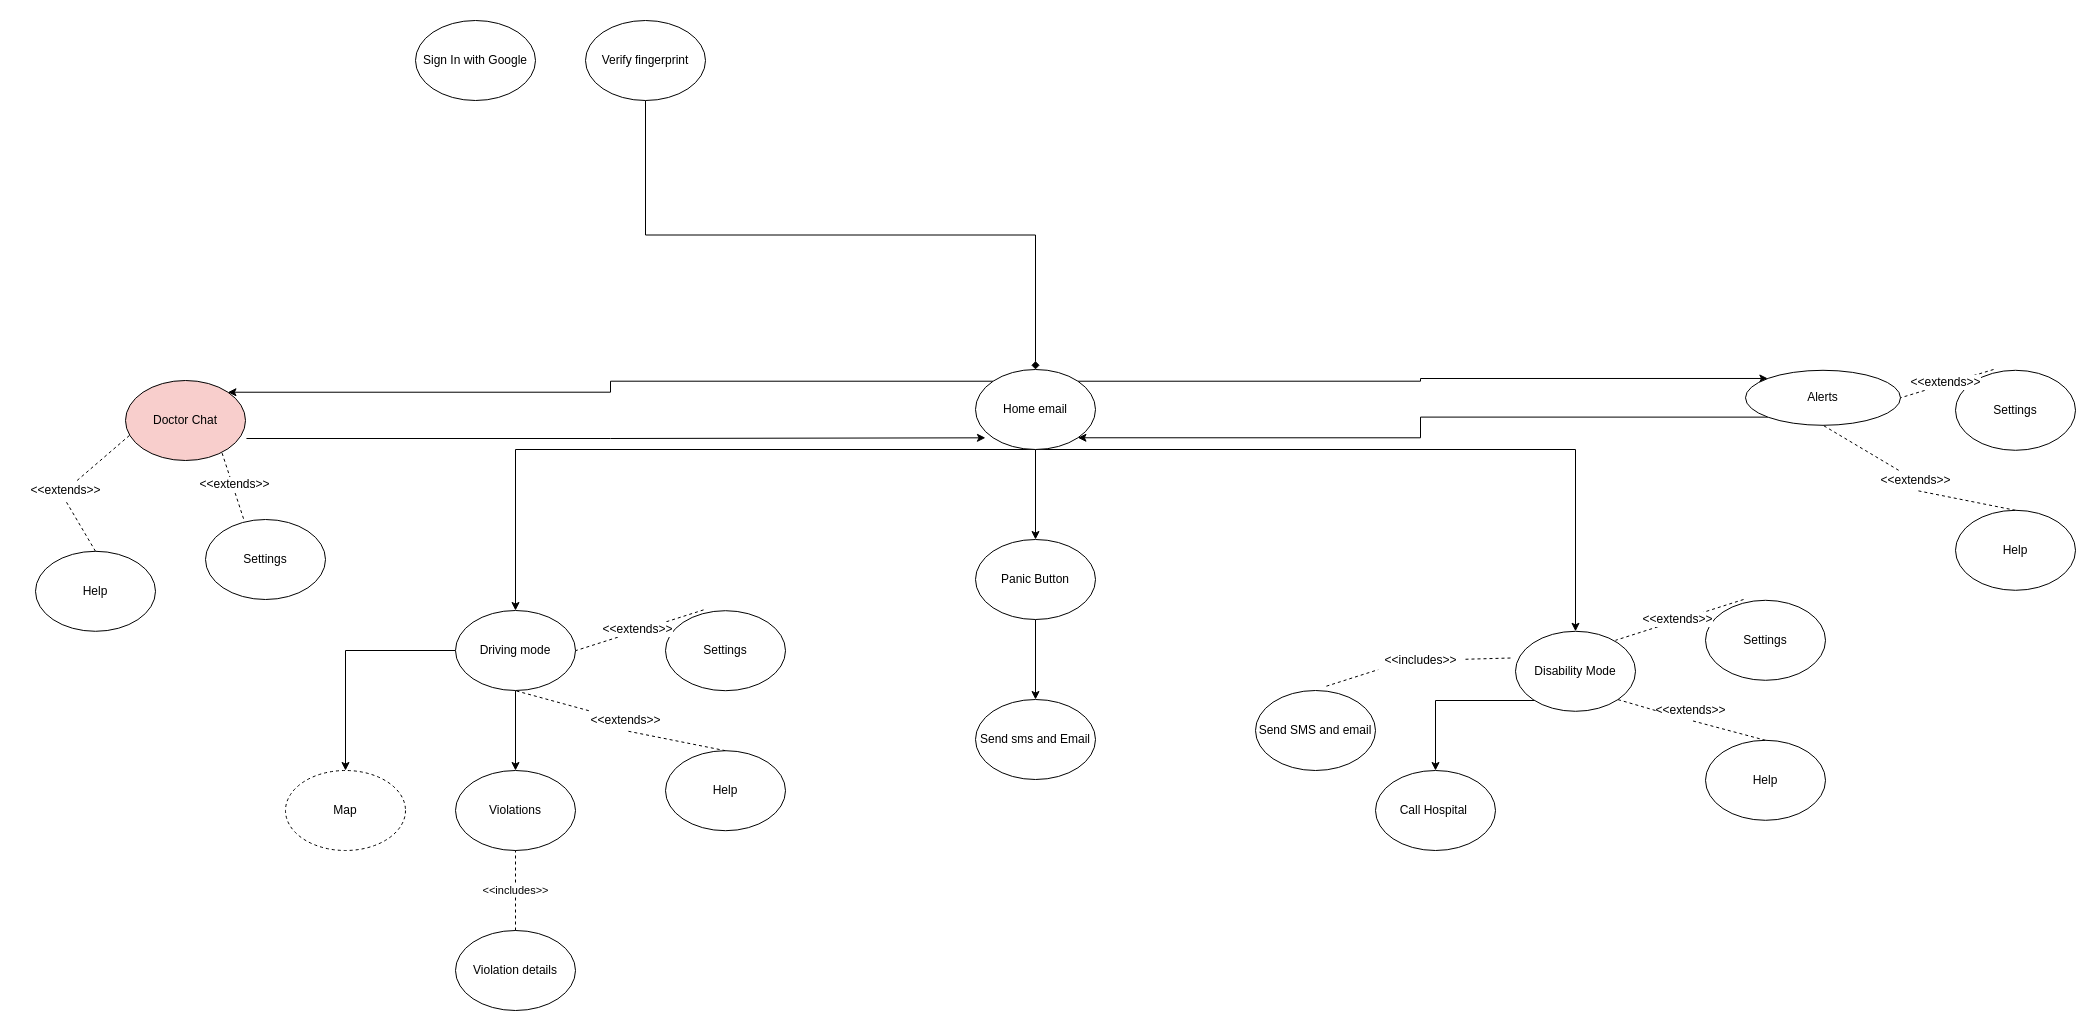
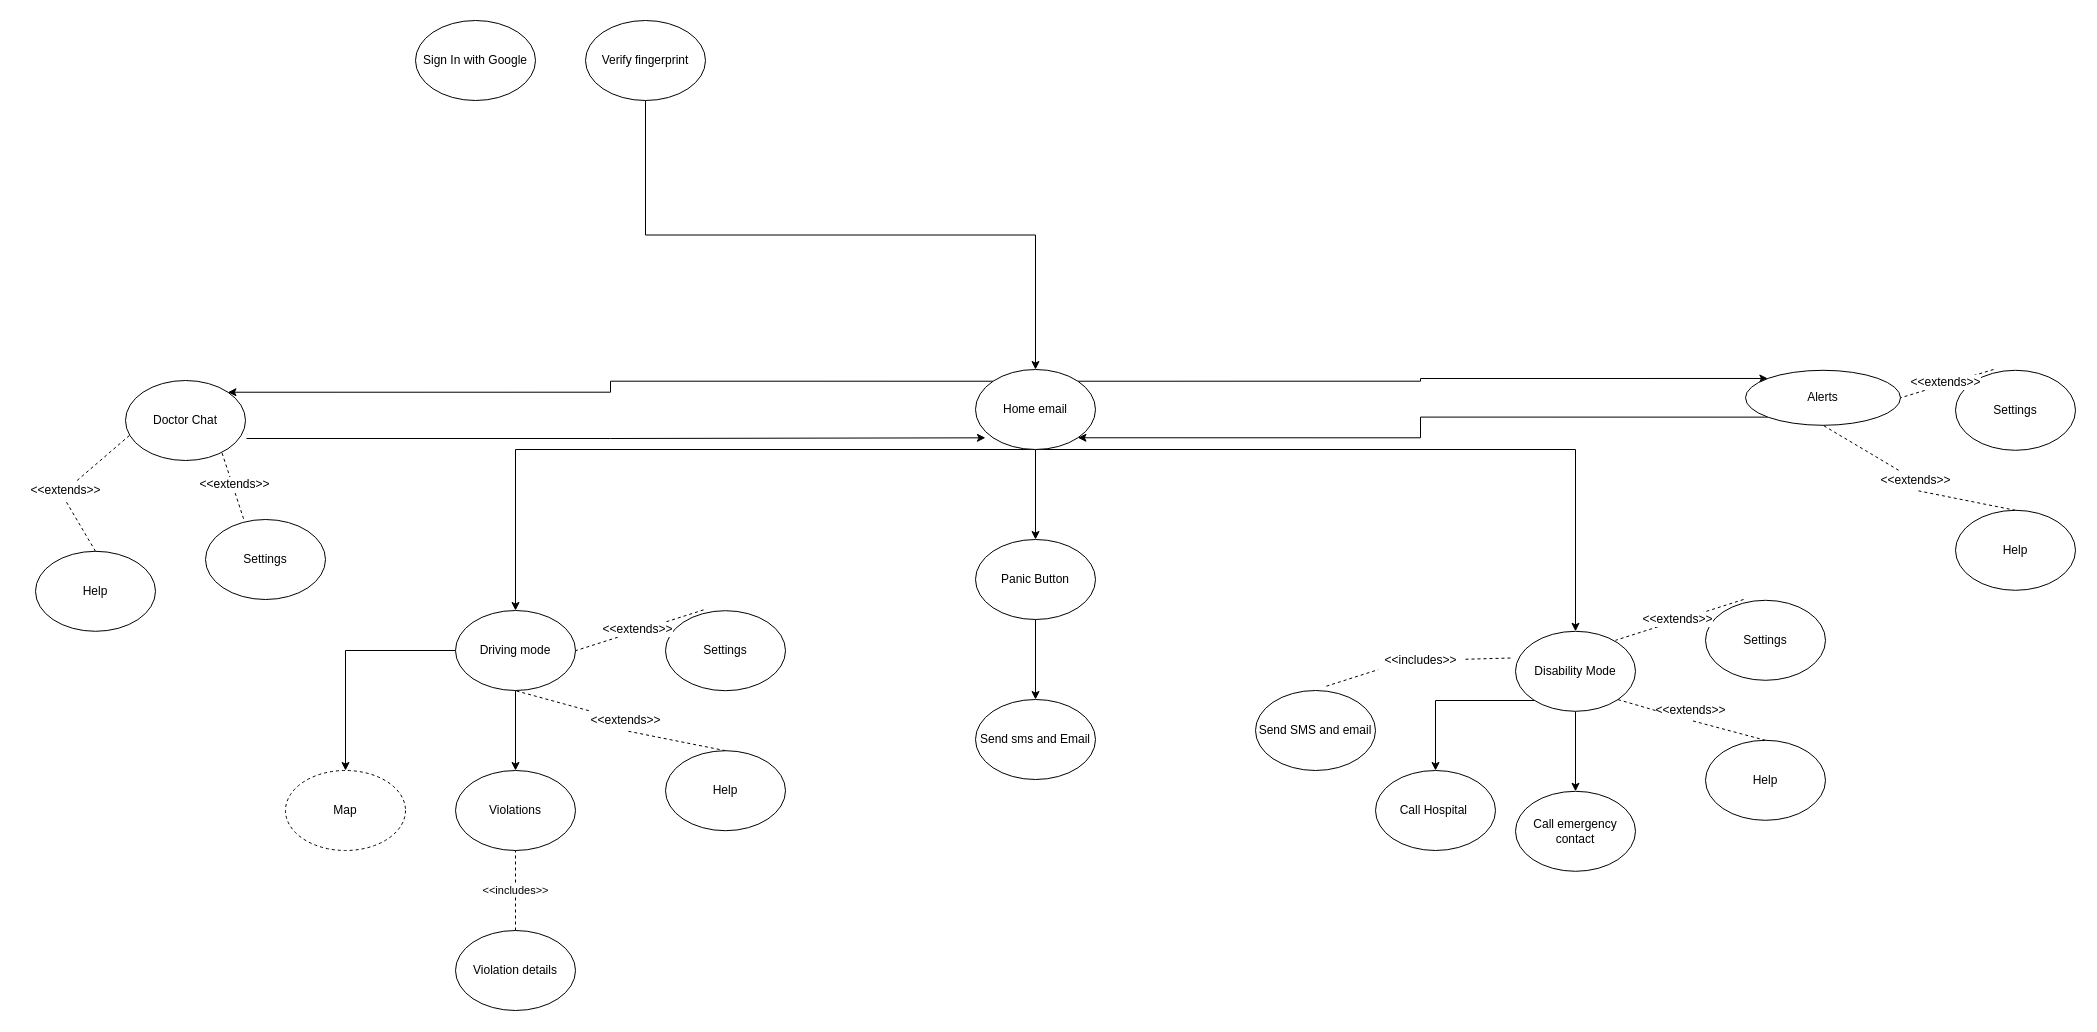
  <mxCell id="0" />
  <mxCell id="1" parent="0" />
  <mxCell id="2" value="" style="edgeStyle=orthogonalEdgeStyle;rounded=0;orthogonalLoop=1;jettySize=auto;html=1;exitX=0.5;exitY=1;exitDx=0;exitDy=0;entryX=0.5;entryY=0;entryDx=0;entryDy=0;" edge="1" parent="1" source="7" target="13"><mxGeometry relative="1" as="geometry"><Array as="points"><mxPoint x="1575" y="449" /></Array></mxGeometry></mxCell>
  <mxCell id="3" value="" style="edgeStyle=orthogonalEdgeStyle;rounded=0;orthogonalLoop=1;jettySize=auto;html=1;" edge="1" parent="1" source="7" target="9"><mxGeometry relative="1" as="geometry" /></mxCell>
  <mxCell id="4" style="edgeStyle=orthogonalEdgeStyle;rounded=0;orthogonalLoop=1;jettySize=auto;html=1;exitX=0.5;exitY=1;exitDx=0;exitDy=0;entryX=0.5;entryY=0;entryDx=0;entryDy=0;" edge="1" parent="1" source="7" target="32"><mxGeometry relative="1" as="geometry"><Array as="points"><mxPoint x="515" y="449" /></Array></mxGeometry></mxCell>
  <mxCell id="5" style="edgeStyle=orthogonalEdgeStyle;rounded=0;orthogonalLoop=1;jettySize=auto;html=1;exitX=1;exitY=0;exitDx=0;exitDy=0;entryX=0;entryY=0;entryDx=0;entryDy=0;" edge="1" parent="1" source="7" target="17"><mxGeometry relative="1" as="geometry" /></mxCell>
  <mxCell id="6" style="edgeStyle=orthogonalEdgeStyle;rounded=0;orthogonalLoop=1;jettySize=auto;html=1;exitX=0;exitY=0;exitDx=0;exitDy=0;entryX=1;entryY=0;entryDx=0;entryDy=0;" edge="1" parent="1" source="7" target="23"><mxGeometry relative="1" as="geometry" /></mxCell>
  <mxCell id="7" value="Home email" style="ellipse;whiteSpace=wrap;html=1;" parent="1" vertex="1"><mxGeometry x="975" y="369" width="120" height="80" as="geometry" /></mxCell>
  <mxCell id="8" value="" style="edgeStyle=orthogonalEdgeStyle;rounded=0;orthogonalLoop=1;jettySize=auto;html=1;" edge="1" parent="1" source="9" target="10"><mxGeometry relative="1" as="geometry" /></mxCell>
  <mxCell id="9" value="Panic Button" style="ellipse;whiteSpace=wrap;html=1;" vertex="1" parent="1"><mxGeometry x="975" y="539" width="120" height="80" as="geometry" /></mxCell>
  <mxCell id="10" value="Send sms and Email" style="ellipse;whiteSpace=wrap;html=1;" vertex="1" parent="1"><mxGeometry x="975" y="699" width="120" height="80" as="geometry" /></mxCell>
+ <mxCell id="11" value="" style="edgeStyle=orthogonalEdgeStyle;rounded=0;orthogonalLoop=1;jettySize=auto;html=1;" edge="1" parent="1" source="13" target="15"><mxGeometry relative="1" as="geometry" /></mxCell>
  <mxCell id="12" value="" style="edgeStyle=orthogonalEdgeStyle;rounded=0;orthogonalLoop=1;jettySize=auto;html=1;" edge="1" parent="1" source="13" target="14"><mxGeometry relative="1" as="geometry"><Array as="points"><mxPoint x="1435" y="700" /></Array></mxGeometry></mxCell>
  <mxCell id="13" value="Disability Mode" style="ellipse;whiteSpace=wrap;html=1;" vertex="1" parent="1"><mxGeometry x="1515" y="630.8" width="120" height="80" as="geometry" /></mxCell>
  <mxCell id="14" value="Call Hospital&amp;nbsp;" style="ellipse;whiteSpace=wrap;html=1;" vertex="1" parent="1"><mxGeometry x="1375" y="770" width="120" height="80" as="geometry" /></mxCell>
+ <mxCell id="15" value="Call emergency contact" style="ellipse;whiteSpace=wrap;html=1;" vertex="1" parent="1"><mxGeometry x="1515" y="790.8" width="120" height="80" as="geometry" /></mxCell>
  <mxCell id="16" style="edgeStyle=orthogonalEdgeStyle;rounded=0;orthogonalLoop=1;jettySize=auto;html=1;exitX=0;exitY=1;exitDx=0;exitDy=0;entryX=1;entryY=1;entryDx=0;entryDy=0;" edge="1" parent="1" source="17" target="7"><mxGeometry relative="1" as="geometry" /></mxCell>
  <mxCell id="17" value="Alerts" style="ellipse;whiteSpace=wrap;html=1;" parent="1" vertex="1"><mxGeometry x="1745" y="369.8" width="155" height="55" as="geometry" /></mxCell>
  <mxCell id="18" value="Settings" style="ellipse;whiteSpace=wrap;html=1;" vertex="1" parent="1"><mxGeometry x="1955" y="369.8" width="120" height="80" as="geometry" /></mxCell>
  <mxCell id="19" value="Help" style="ellipse;whiteSpace=wrap;html=1;" vertex="1" parent="1"><mxGeometry x="1955" y="509.8" width="120" height="80" as="geometry" /></mxCell>
- <mxCell id="20" style="edgeStyle=orthogonalEdgeStyle;rounded=0;orthogonalLoop=1;jettySize=auto;html=1;exitX=0.5;exitY=1;exitDx=0;exitDy=0;entryX=0.5;entryY=0;entryDx=0;entryDy=0;endArrow=diamond;" edge="1" parent="1" source="21" target="7"><mxGeometry relative="1" as="geometry"><mxPoint x="645" y="300" as="targetPoint" /></mxGeometry></mxCell>
+ <mxCell id="20" style="edgeStyle=orthogonalEdgeStyle;rounded=0;orthogonalLoop=1;jettySize=auto;html=1;exitX=0.5;exitY=1;exitDx=0;exitDy=0;entryX=0.5;entryY=0;entryDx=0;entryDy=0;" edge="1" parent="1" source="21" target="7"><mxGeometry relative="1" as="geometry"><mxPoint x="645" y="300" as="targetPoint" /></mxGeometry></mxCell>
  <mxCell id="21" value="Verify fingerprint" style="ellipse;whiteSpace=wrap;html=1;" parent="1" vertex="1"><mxGeometry x="585" y="20" width="120" height="80" as="geometry" /></mxCell>
  <mxCell id="22" style="edgeStyle=orthogonalEdgeStyle;rounded=0;orthogonalLoop=1;jettySize=auto;html=1;exitX=1.008;exitY=0.725;exitDx=0;exitDy=0;entryX=0.083;entryY=0.854;entryDx=0;entryDy=0;entryPerimeter=0;exitPerimeter=0;" edge="1" parent="1" source="23" target="7"><mxGeometry relative="1" as="geometry"><mxPoint x="857.426" y="437.284" as="sourcePoint" /></mxGeometry></mxCell>
- <mxCell id="23" value="Doctor Chat" style="ellipse;whiteSpace=wrap;html=1;fillColor=#f8cecc;" parent="1" vertex="1"><mxGeometry x="125" y="380" width="120" height="80" as="geometry" /></mxCell>
+ <mxCell id="23" value="Doctor Chat" style="ellipse;whiteSpace=wrap;html=1;" parent="1" vertex="1"><mxGeometry x="125" y="380" width="120" height="80" as="geometry" /></mxCell>
  <mxCell id="24" value="Sign In with Google" style="ellipse;whiteSpace=wrap;html=1;" parent="1" vertex="1"><mxGeometry x="415" y="20" width="120" height="80" as="geometry" /></mxCell>
  <mxCell id="25" value="" style="endArrow=none;dashed=1;html=1;entryX=1;entryY=0.5;entryDx=0;entryDy=0;exitX=0.317;exitY=-0.01;exitDx=0;exitDy=0;exitPerimeter=0;" edge="1" parent="1" source="18" target="17"><mxGeometry width="50" height="50" relative="1" as="geometry"><mxPoint x="1915" y="449.8" as="sourcePoint" /><mxPoint x="1835" y="499.8" as="targetPoint" /></mxGeometry></mxCell>
  <mxCell id="26" value="&amp;lt;&amp;lt;extends&amp;gt;&amp;gt;" style="text;html=1;align=center;verticalAlign=middle;resizable=0;points=[];labelBackgroundColor=#ffffff;" vertex="1" connectable="0" parent="25"><mxGeometry x="0.027" y="-2" relative="1" as="geometry"><mxPoint as="offset" /></mxGeometry></mxCell>
  <mxCell id="27" value="" style="endArrow=none;dashed=1;html=1;entryX=0.5;entryY=1;entryDx=0;entryDy=0;" edge="1" parent="1" source="28" target="17"><mxGeometry width="50" height="50" relative="1" as="geometry"><mxPoint x="1785" y="509.8" as="sourcePoint" /><mxPoint x="1835" y="459.8" as="targetPoint" /></mxGeometry></mxCell>
  <mxCell id="28" value="&amp;lt;&amp;lt;extends&amp;gt;&amp;gt;" style="text;html=1;align=center;verticalAlign=middle;resizable=0;points=[];autosize=1;" vertex="1" parent="1"><mxGeometry x="1870" y="469.8" width="90" height="20" as="geometry" /></mxCell>
  <mxCell id="29" value="" style="endArrow=none;dashed=1;html=1;entryX=0.5;entryY=1;entryDx=0;entryDy=0;exitX=0.5;exitY=0;exitDx=0;exitDy=0;" edge="1" parent="1" source="19" target="28"><mxGeometry width="50" height="50" relative="1" as="geometry"><mxPoint x="1915" y="519.8" as="sourcePoint" /><mxPoint x="1915" y="439.8" as="targetPoint" /></mxGeometry></mxCell>
  <mxCell id="30" value="" style="edgeStyle=orthogonalEdgeStyle;rounded=0;orthogonalLoop=1;jettySize=auto;html=1;" edge="1" parent="1" source="32" target="34"><mxGeometry relative="1" as="geometry" /></mxCell>
  <mxCell id="31" value="" style="edgeStyle=orthogonalEdgeStyle;rounded=0;orthogonalLoop=1;jettySize=auto;html=1;" edge="1" parent="1" source="32" target="33"><mxGeometry relative="1" as="geometry" /></mxCell>
  <mxCell id="32" value="Driving mode" style="ellipse;whiteSpace=wrap;html=1;" vertex="1" parent="1"><mxGeometry x="455" y="610" width="120" height="80" as="geometry" /></mxCell>
  <mxCell id="33" value="Map" style="ellipse;whiteSpace=wrap;html=1;dashed=1;" vertex="1" parent="1"><mxGeometry x="285" y="770" width="120" height="80" as="geometry" /></mxCell>
  <mxCell id="34" value="Violations" style="ellipse;whiteSpace=wrap;html=1;" vertex="1" parent="1"><mxGeometry x="455" y="770" width="120" height="80" as="geometry" /></mxCell>
  <mxCell id="35" value="Violation details" style="ellipse;whiteSpace=wrap;html=1;" vertex="1" parent="1"><mxGeometry x="455" y="930" width="120" height="80" as="geometry" /></mxCell>
  <mxCell id="36" value="Settings" style="ellipse;whiteSpace=wrap;html=1;" vertex="1" parent="1"><mxGeometry x="205" y="519" width="120" height="80" as="geometry" /></mxCell>
  <mxCell id="37" value="Help" style="ellipse;whiteSpace=wrap;html=1;" vertex="1" parent="1"><mxGeometry x="35" y="550.8" width="120" height="80" as="geometry" /></mxCell>
  <mxCell id="38" value="" style="endArrow=none;dashed=1;html=1;entryX=1;entryY=0.5;entryDx=0;entryDy=0;exitX=0.317;exitY=-0.01;exitDx=0;exitDy=0;exitPerimeter=0;" edge="1" parent="1" source="36"><mxGeometry width="50" height="50" relative="1" as="geometry"><mxPoint x="271" y="490.8" as="sourcePoint" /><mxPoint x="221" y="450.8" as="targetPoint" /></mxGeometry></mxCell>
  <mxCell id="39" value="&amp;lt;&amp;lt;extends&amp;gt;&amp;gt;" style="text;html=1;align=center;verticalAlign=middle;resizable=0;points=[];labelBackgroundColor=#ffffff;" vertex="1" connectable="0" parent="38"><mxGeometry x="0.027" y="-2" relative="1" as="geometry"><mxPoint as="offset" /></mxGeometry></mxCell>
  <mxCell id="40" value="" style="endArrow=none;dashed=1;html=1;entryX=0.042;entryY=0.675;entryDx=0;entryDy=0;entryPerimeter=0;" edge="1" parent="1" source="41" target="23"><mxGeometry width="50" height="50" relative="1" as="geometry"><mxPoint x="-65" y="520" as="sourcePoint" /><mxPoint x="-45" y="460" as="targetPoint" /></mxGeometry></mxCell>
  <mxCell id="41" value="&amp;lt;&amp;lt;extends&amp;gt;&amp;gt;" style="text;html=1;align=center;verticalAlign=middle;resizable=0;points=[];autosize=1;" vertex="1" parent="1"><mxGeometry x="20" y="480" width="90" height="20" as="geometry" /></mxCell>
  <mxCell id="42" value="" style="endArrow=none;dashed=1;html=1;entryX=0.5;entryY=1;entryDx=0;entryDy=0;exitX=0.5;exitY=0;exitDx=0;exitDy=0;" edge="1" parent="1" source="37" target="41"><mxGeometry width="50" height="50" relative="1" as="geometry"><mxPoint x="271" y="560.8" as="sourcePoint" /><mxPoint x="271" y="480.8" as="targetPoint" /></mxGeometry></mxCell>
  <mxCell id="43" value="Settings" style="ellipse;whiteSpace=wrap;html=1;" vertex="1" parent="1"><mxGeometry x="1705" y="599.8" width="120" height="80" as="geometry" /></mxCell>
  <mxCell id="44" value="Help" style="ellipse;whiteSpace=wrap;html=1;" vertex="1" parent="1"><mxGeometry x="1705" y="739.8" width="120" height="80" as="geometry" /></mxCell>
  <mxCell id="45" value="" style="endArrow=none;dashed=1;html=1;entryX=1;entryY=0.5;entryDx=0;entryDy=0;exitX=0.317;exitY=-0.01;exitDx=0;exitDy=0;exitPerimeter=0;" edge="1" parent="1" source="43"><mxGeometry width="50" height="50" relative="1" as="geometry"><mxPoint x="1665" y="679.8" as="sourcePoint" /><mxPoint x="1615" y="639.8" as="targetPoint" /></mxGeometry></mxCell>
  <mxCell id="46" value="&amp;lt;&amp;lt;extends&amp;gt;&amp;gt;" style="text;html=1;align=center;verticalAlign=middle;resizable=0;points=[];labelBackgroundColor=#ffffff;" vertex="1" connectable="0" parent="45"><mxGeometry x="0.027" y="-2" relative="1" as="geometry"><mxPoint as="offset" /></mxGeometry></mxCell>
  <mxCell id="47" value="&amp;lt;&amp;lt;extends&amp;gt;&amp;gt;" style="text;html=1;align=center;verticalAlign=middle;resizable=0;points=[];autosize=1;" vertex="1" parent="1"><mxGeometry x="1645" y="699.8" width="90" height="20" as="geometry" /></mxCell>
  <mxCell id="48" value="" style="endArrow=none;dashed=1;html=1;entryX=0.5;entryY=1;entryDx=0;entryDy=0;exitX=0.5;exitY=0;exitDx=0;exitDy=0;" edge="1" parent="1" source="44" target="47"><mxGeometry width="50" height="50" relative="1" as="geometry"><mxPoint x="1665" y="749.8" as="sourcePoint" /><mxPoint x="1665" y="669.8" as="targetPoint" /></mxGeometry></mxCell>
  <mxCell id="49" value="" style="endArrow=none;dashed=1;html=1;entryX=1;entryY=1;entryDx=0;entryDy=0;exitX=0.111;exitY=0.51;exitDx=0;exitDy=0;exitPerimeter=0;" edge="1" parent="1" source="47" target="13"><mxGeometry width="50" height="50" relative="1" as="geometry"><mxPoint x="1285" y="860" as="sourcePoint" /><mxPoint x="1335" y="810" as="targetPoint" /></mxGeometry></mxCell>
  <mxCell id="50" value="Settings" style="ellipse;whiteSpace=wrap;html=1;" vertex="1" parent="1"><mxGeometry x="665" y="610.2" width="120" height="80" as="geometry" /></mxCell>
  <mxCell id="51" value="Help" style="ellipse;whiteSpace=wrap;html=1;" vertex="1" parent="1"><mxGeometry x="665" y="750.2" width="120" height="80" as="geometry" /></mxCell>
  <mxCell id="52" value="" style="endArrow=none;dashed=1;html=1;entryX=1;entryY=0.5;entryDx=0;entryDy=0;exitX=0.317;exitY=-0.01;exitDx=0;exitDy=0;exitPerimeter=0;" edge="1" parent="1" source="50"><mxGeometry width="50" height="50" relative="1" as="geometry"><mxPoint x="625" y="690.2" as="sourcePoint" /><mxPoint x="575" y="650.2" as="targetPoint" /></mxGeometry></mxCell>
  <mxCell id="53" value="&amp;lt;&amp;lt;extends&amp;gt;&amp;gt;" style="text;html=1;align=center;verticalAlign=middle;resizable=0;points=[];labelBackgroundColor=#ffffff;" vertex="1" connectable="0" parent="52"><mxGeometry x="0.027" y="-2" relative="1" as="geometry"><mxPoint as="offset" /></mxGeometry></mxCell>
  <mxCell id="54" value="" style="endArrow=none;dashed=1;html=1;entryX=0.5;entryY=1;entryDx=0;entryDy=0;" edge="1" parent="1" source="55"><mxGeometry width="50" height="50" relative="1" as="geometry"><mxPoint x="495" y="750.2" as="sourcePoint" /><mxPoint x="515" y="690.2" as="targetPoint" /></mxGeometry></mxCell>
  <mxCell id="55" value="&amp;lt;&amp;lt;extends&amp;gt;&amp;gt;" style="text;html=1;align=center;verticalAlign=middle;resizable=0;points=[];autosize=1;" vertex="1" parent="1"><mxGeometry x="580" y="710.2" width="90" height="20" as="geometry" /></mxCell>
  <mxCell id="56" value="" style="endArrow=none;dashed=1;html=1;entryX=0.5;entryY=1;entryDx=0;entryDy=0;exitX=0.5;exitY=0;exitDx=0;exitDy=0;" edge="1" parent="1" source="51" target="55"><mxGeometry width="50" height="50" relative="1" as="geometry"><mxPoint x="625" y="760.2" as="sourcePoint" /><mxPoint x="625" y="680.2" as="targetPoint" /></mxGeometry></mxCell>
  <mxCell id="57" value="&amp;lt;&amp;lt;includes&amp;gt;&amp;gt;" style="endArrow=none;dashed=1;html=1;entryX=0.5;entryY=1;entryDx=0;entryDy=0;exitX=0.5;exitY=0;exitDx=0;exitDy=0;" edge="1" parent="1" source="35" target="34"><mxGeometry width="50" height="50" relative="1" as="geometry"><mxPoint x="785" y="860" as="sourcePoint" /><mxPoint x="835" y="810" as="targetPoint" /></mxGeometry></mxCell>
  <mxCell id="58" value="Send SMS and email" style="ellipse;whiteSpace=wrap;html=1;" vertex="1" parent="1"><mxGeometry x="1255" y="690" width="120" height="80" as="geometry" /></mxCell>
  <mxCell id="59" value="" style="endArrow=none;dashed=1;html=1;entryX=-0.017;entryY=0.333;entryDx=0;entryDy=0;entryPerimeter=0;" edge="1" parent="1" source="60" target="13"><mxGeometry width="50" height="50" relative="1" as="geometry"><mxPoint x="1305" y="830" as="sourcePoint" /><mxPoint x="1355" y="780" as="targetPoint" /></mxGeometry></mxCell>
  <mxCell id="60" value="&amp;lt;&amp;lt;includes&amp;gt;&amp;gt;" style="text;html=1;align=center;verticalAlign=middle;resizable=0;points=[];autosize=1;" vertex="1" parent="1"><mxGeometry x="1375" y="650" width="90" height="20" as="geometry" /></mxCell>
  <mxCell id="61" value="" style="endArrow=none;dashed=1;html=1;entryX=0.03;entryY=0.959;entryDx=0;entryDy=0;entryPerimeter=0;exitX=0.591;exitY=-0.054;exitDx=0;exitDy=0;exitPerimeter=0;" edge="1" parent="1" source="58" target="60"><mxGeometry width="50" height="50" relative="1" as="geometry"><mxPoint x="1325.92" y="685.68" as="sourcePoint" /><mxPoint x="1512.96" y="657.44" as="targetPoint" /></mxGeometry></mxCell>
